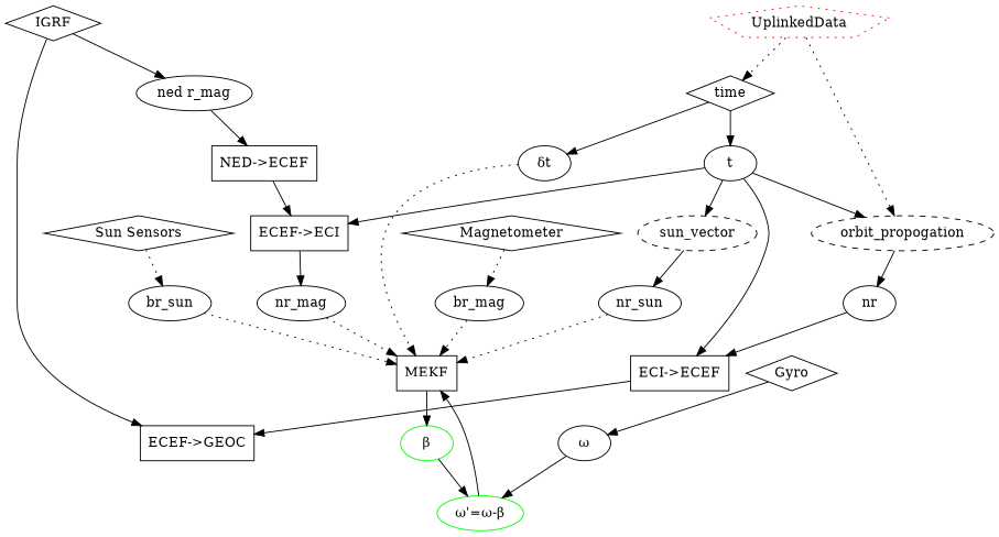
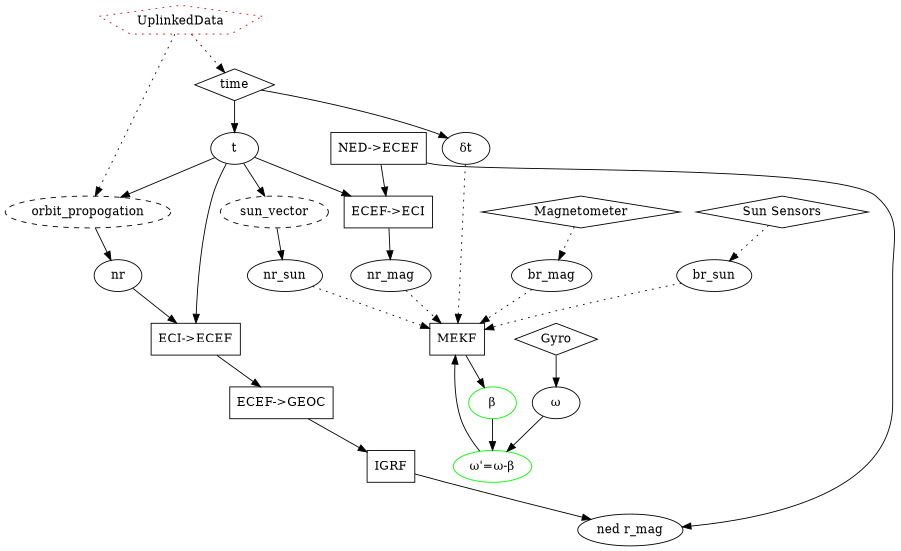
  digraph {
    MEKF [shape=rect]
    "β" [color=green]
    "ω'=ω-β" [color=green]
    sun_vector [shape=ellipse style=dashed]
    nr_sun
-   IGRF [shape=diamond]
+   IGRF [shape=rect]
    "ned r_mag"
    "NED->ECEF" [shape=rect]
    orbit_propogation [shape=ellipse style=dashed]
    nr
    "ECI->ECEF" [shape=rect]
    "ECEF->ECI" [shape=rect]
    nr_mag
    "ECEF->GEOC" [shape=rect]
    time [shape=diamond]
    "δt"
    t
    Gyro [shape=diamond]
    "ω"
    Magnetometer [shape=diamond]
    br_mag
    "Sun Sensors" [shape=diamond]
    br_sun
    UplinkedData [color=red shape=pentagon style=dotted]
    MEKF -> "β"
    "β" -> "ω'=ω-β"
    "ω'=ω-β" -> MEKF
    sun_vector -> nr_sun
    nr_sun -> MEKF [style=dotted]
    IGRF -> "ned r_mag"
-   "ned r_mag" -> "NED->ECEF"
+   "NED->ECEF" -> "ned r_mag"
    "NED->ECEF" -> "ECEF->ECI"
    orbit_propogation -> nr
    nr -> "ECI->ECEF"
    "ECI->ECEF" -> "ECEF->GEOC"
    "ECEF->ECI" -> nr_mag
    nr_mag -> MEKF [style=dotted]
-   IGRF -> "ECEF->GEOC"
+   "ECEF->GEOC" -> IGRF
    time -> "δt"
    time -> t
    "δt" -> MEKF [style=dotted]
    t -> sun_vector
    t -> orbit_propogation
    t -> "ECI->ECEF"
    t -> "ECEF->ECI"
    Gyro -> "ω"
    "ω" -> "ω'=ω-β"
    Magnetometer -> br_mag [style=dotted]
    br_mag -> MEKF [style=dotted]
    "Sun Sensors" -> br_sun [style=dotted]
    br_sun -> MEKF [style=dotted]
    UplinkedData -> orbit_propogation [style=dotted]
    UplinkedData -> time [style=dotted]
  }
